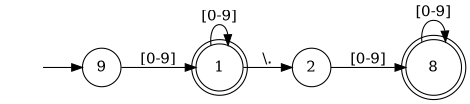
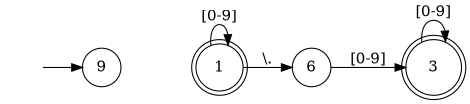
  digraph {
    rankdir=LR
    node [shape=circle style=rounded]
    s [style=invis]
    n2 [label=9]
    1 [shape=doublecircle]
-   2
-   3 [shape=doublecircle label=8]
+   2 [label=6]
+   3 [shape=doublecircle]
    s -> n2
-   n2 -> 1 [label="[0-9]"]
    1 -> 1 [label="[0-9]"]
    1 -> 2 [label="\\."]
    2 -> 3 [label="[0-9]"]
    3 -> 3 [label="[0-9]"]
  }
